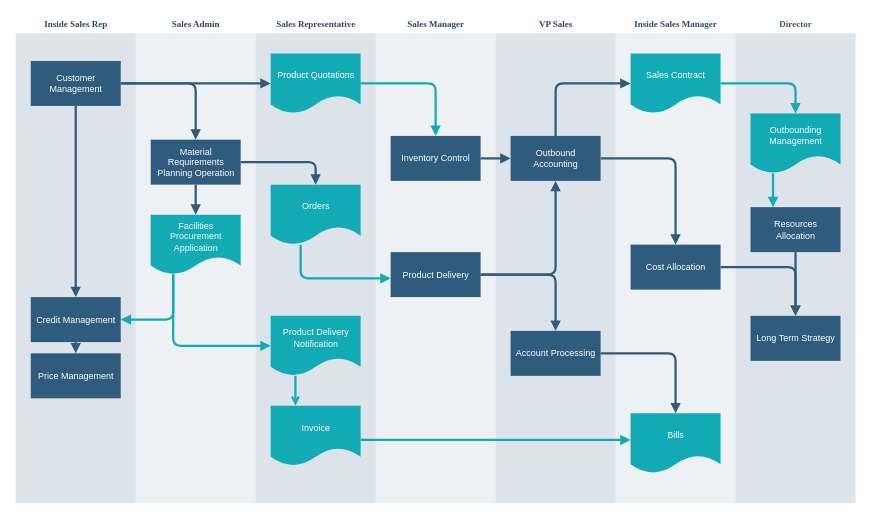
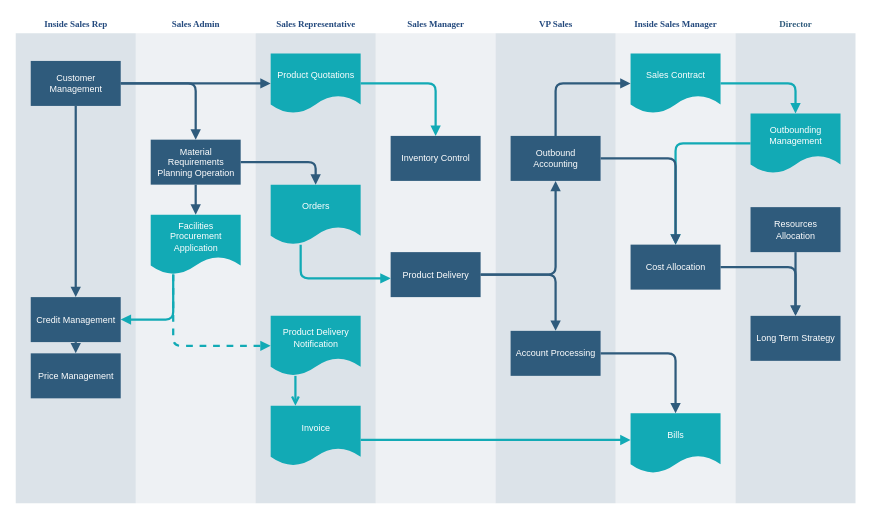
  <mxCell id="0" />
  <mxCell id="1" parent="0" />
  <mxCell id="2" value="&lt;font color=&quot;#23497d&quot;&gt;Inside Sales Rep&lt;/font&gt;" style="swimlane;whiteSpace=wrap;fillColor=none;swimlaneFillColor=#BAC8D3;fontColor=#2F5B7C;fontFamily=Tahoma;html=1;strokeColor=none;opacity=50;" parent="1" vertex="1"><mxGeometry x="20.5" y="20.5" width="160" height="650" as="geometry"><mxRectangle x="20" y="20" width="80" height="23" as="alternateBounds" /></mxGeometry></mxCell>
  <mxCell id="3" value="Customer Management" style="whiteSpace=wrap;shadow=0;fontColor=#FFFFFF;fontFamily=Helvetica;fontStyle=0;html=1;fontSize=12;plain-purple;strokeColor=none;fillColor=#2f5b7c;gradientColor=none;spacing=6;verticalAlign=middle;" parent="2" vertex="1"><mxGeometry x="20" y="60" width="120" height="60" as="geometry" /></mxCell>
  <mxCell id="4" value="Credit Management" style="whiteSpace=wrap;strokeColor=none;fillColor=#2f5b7c;shadow=0;fontColor=#FFFFFF;fontFamily=Helvetica;fontStyle=0;html=1;fontSize=12;spacing=6;verticalAlign=middle;" parent="2" vertex="1"><mxGeometry x="20" y="375" width="120" height="60" as="geometry" /></mxCell>
  <mxCell id="5" value="Price Management" style="whiteSpace=wrap;strokeColor=none;fillColor=#2f5b7c;shadow=0;fontColor=#FFFFFF;fontFamily=Helvetica;fontStyle=0;html=1;fontSize=12;spacing=6;verticalAlign=middle;" parent="2" vertex="1"><mxGeometry x="20" y="450" width="120" height="60" as="geometry" /></mxCell>
  <mxCell id="6" value="" style="edgeStyle=segmentEdgeStyle;strokeColor=#2F5B7C;strokeWidth=3;html=1;endArrow=block;endFill=1;" parent="2" source="4" target="5" edge="1"><mxGeometry width="100" height="100" relative="1" as="geometry"><mxPoint x="170" y="397.5" as="sourcePoint" /><mxPoint x="270" y="472.5" as="targetPoint" /></mxGeometry></mxCell>
  <mxCell id="7" value="" style="edgeStyle=segmentEdgeStyle;strokeColor=#2F5B7C;strokeWidth=3;html=1;endArrow=block;endFill=1;" parent="2" source="3" target="4" edge="1"><mxGeometry width="100" height="100" relative="1" as="geometry"><mxPoint x="160" y="110" as="sourcePoint" /><mxPoint x="260" y="185" as="targetPoint" /></mxGeometry></mxCell>
  <mxCell id="8" value="&lt;font color=&quot;#23497d&quot;&gt;Inside Sales Manager&lt;/font&gt;" style="swimlane;whiteSpace=wrap;fillColor=none;swimlaneFillColor=#BAC8D3;fontColor=#2F5B7C;fontFamily=Tahoma;html=1;strokeColor=none;opacity=25;" parent="1" vertex="1"><mxGeometry x="820.5" y="20.5" width="160" height="650" as="geometry"><mxRectangle x="20" y="20" width="80" height="23" as="alternateBounds" /></mxGeometry></mxCell>
  <mxCell id="9" value="Sales Contract" style="shape=document;whiteSpace=wrap;verticalAlign=middle;strokeColor=none;fillColor=#12aab5;shadow=0;fontColor=#FFFFFF;fontFamily=Helvetica;fontStyle=0;html=1;fontSize=12;spacing=6;spacingBottom=22;" parent="8" vertex="1"><mxGeometry x="20" y="50" width="120" height="80" as="geometry" /></mxCell>
  <mxCell id="10" value="Bills" style="shape=document;whiteSpace=wrap;verticalAlign=middle;strokeColor=none;fillColor=#12aab5;shadow=0;fontColor=#FFFFFF;fontFamily=Helvetica;fontStyle=0;html=1;fontSize=12;spacing=6;spacingBottom=22;" parent="8" vertex="1"><mxGeometry x="20" y="530" width="120" height="80" as="geometry" /></mxCell>
  <mxCell id="11" value="Cost Allocation" style="whiteSpace=wrap;strokeColor=none;fillColor=#2f5b7c;shadow=0;fontColor=#FFFFFF;fontFamily=Helvetica;fontStyle=0;html=1;fontSize=12;spacing=6;verticalAlign=middle;" parent="8" vertex="1"><mxGeometry x="20" y="305" width="120" height="60" as="geometry" /></mxCell>
  <mxCell id="12" value="&lt;font color=&quot;#23497d&quot;&gt;VP Sales&lt;/font&gt;" style="swimlane;whiteSpace=wrap;fillColor=none;swimlaneFillColor=#BAC8D3;fontColor=#2F5B7C;fontFamily=Tahoma;html=1;strokeColor=none;opacity=50;" parent="1" vertex="1"><mxGeometry x="660.5" y="20.5" width="160" height="650" as="geometry"><mxRectangle x="20" y="20" width="80" height="23" as="alternateBounds" /></mxGeometry></mxCell>
  <mxCell id="13" value="Outbound Accounting" style="whiteSpace=wrap;fillColor=#2f5b7c;strokeColor=none;shadow=0;fontColor=#FFFFFF;fontFamily=Helvetica;fontStyle=0;html=1;fontSize=12;spacing=6;verticalAlign=middle;" parent="12" vertex="1"><mxGeometry x="20" y="160" width="120" height="60" as="geometry" /></mxCell>
  <mxCell id="14" value="Account Processing" style="whiteSpace=wrap;strokeColor=none;fillColor=#2f5b7c;shadow=0;fontColor=#FFFFFF;fontFamily=Helvetica;fontStyle=0;html=1;fontSize=12;spacing=6;verticalAlign=middle;" parent="12" vertex="1"><mxGeometry x="20" y="420" width="120" height="60" as="geometry" /></mxCell>
  <mxCell id="15" value="&lt;font color=&quot;#23497d&quot;&gt;Sales Admin&lt;/font&gt;" style="swimlane;whiteSpace=wrap;fillColor=none;swimlaneFillColor=#BAC8D3;fontColor=#2F5B7C;fontFamily=Tahoma;html=1;strokeColor=none;opacity=25;" parent="1" vertex="1"><mxGeometry x="180.5" y="20.5" width="160" height="650" as="geometry"><mxRectangle x="20" y="20" width="80" height="23" as="alternateBounds" /></mxGeometry></mxCell>
  <mxCell id="16" value="Material Requirements Planning Operation" style="whiteSpace=wrap;shadow=0;fontColor=#FFFFFF;fontFamily=Helvetica;fontStyle=0;html=1;fontSize=12;plain-purple;strokeColor=none;fillColor=#2f5b7c;gradientColor=none;spacing=6;verticalAlign=middle;" parent="15" vertex="1"><mxGeometry x="20" y="165" width="120" height="60" as="geometry" /></mxCell>
  <mxCell id="17" value="&lt;font color=&quot;#ffffff&quot;&gt;Facilities Procurement&lt;br&gt;Application&lt;/font&gt;&lt;br&gt; " style="shape=document;whiteSpace=wrap;verticalAlign=middle;strokeColor=none;fillColor=#12aab5;shadow=0;fontColor=#FFFFFF;fontFamily=Helvetica;fontStyle=0;html=1;fontSize=12;spacing=6;spacingBottom=22;" parent="15" vertex="1"><mxGeometry x="20" y="265" width="120" height="80" as="geometry" /></mxCell>
  <mxCell id="18" value="" style="edgeStyle=segmentEdgeStyle;strokeColor=#2F5B7C;strokeWidth=3;html=1;endArrow=block;endFill=1;" parent="15" source="16" target="17" edge="1"><mxGeometry width="100" height="100" relative="1" as="geometry"><mxPoint x="-10" y="100" as="sourcePoint" /><mxPoint x="90" y="175" as="targetPoint" /></mxGeometry></mxCell>
  <mxCell id="19" value="&lt;font color=&quot;#23497d&quot;&gt;Sales Representative&lt;/font&gt;" style="swimlane;whiteSpace=wrap;fillColor=none;swimlaneFillColor=#BAC8D3;fontColor=#2F5B7C;fontFamily=Tahoma;html=1;strokeColor=none;opacity=50;" parent="1" vertex="1"><mxGeometry x="340.5" y="20.5" width="160" height="650" as="geometry"><mxRectangle x="20" y="20" width="80" height="23" as="alternateBounds" /></mxGeometry></mxCell>
  <mxCell id="20" value="Product Quotations" style="shape=document;whiteSpace=wrap;verticalAlign=middle;strokeColor=none;fillColor=#12aab5;shadow=0;fontColor=#FFFFFF;fontFamily=Helvetica;fontStyle=0;html=1;fontSize=12;spacing=6;spacingBottom=22;" parent="19" vertex="1"><mxGeometry x="20" y="50" width="120" height="80" as="geometry" /></mxCell>
  <mxCell id="21" value="Orders" style="shape=document;whiteSpace=wrap;verticalAlign=middle;strokeColor=none;fillColor=#12aab5;shadow=0;fontColor=#FFFFFF;fontFamily=Helvetica;fontStyle=0;html=1;fontSize=12;spacing=6;spacingBottom=22;" parent="19" vertex="1"><mxGeometry x="20" y="225" width="120" height="80" as="geometry" /></mxCell>
  <mxCell id="22" value="Product Delivery Notification" style="shape=document;whiteSpace=wrap;strokeColor=none;fillColor=#12aab5;shadow=0;fontColor=#FFFFFF;fontFamily=Helvetica;fontStyle=0;html=1;fontSize=12;verticalAlign=middle;spacing=6;spacingBottom=22;" parent="19" vertex="1"><mxGeometry x="20" y="400" width="120" height="80" as="geometry" /></mxCell>
  <mxCell id="23" value="Invoice" style="shape=document;whiteSpace=wrap;verticalAlign=middle;strokeColor=none;fillColor=#12aab5;shadow=0;fontColor=#FFFFFF;fontFamily=Helvetica;fontStyle=0;html=1;fontSize=12;spacing=6;spacingBottom=22;" parent="19" vertex="1"><mxGeometry x="20" y="520" width="120" height="80" as="geometry" /></mxCell>
  <mxCell id="24" value="" style="edgeStyle=segmentEdgeStyle;strokeColor=#12AAB5;strokeWidth=3;html=1;endArrow=open;endFill=1;" parent="19" source="22" target="23" edge="1"><mxGeometry width="100" height="100" relative="1" as="geometry"><mxPoint x="-80" y="375" as="sourcePoint" /><mxPoint x="60" y="490" as="targetPoint" /><Array as="points"><mxPoint x="53" y="501" /><mxPoint x="53" y="501" /></Array></mxGeometry></mxCell>
  <mxCell id="25" value="&lt;font color=&quot;#23497d&quot;&gt;Sales Manager&lt;/font&gt;" style="swimlane;whiteSpace=wrap;fillColor=none;swimlaneFillColor=#BAC8D3;fontColor=#2F5B7C;fontFamily=Tahoma;html=1;strokeColor=none;opacity=25;" parent="1" vertex="1"><mxGeometry x="500.5" y="20.5" width="160" height="650" as="geometry"><mxRectangle x="20" y="20" width="80" height="23" as="alternateBounds" /></mxGeometry></mxCell>
  <mxCell id="26" value="Inventory Control" style="whiteSpace=wrap;strokeColor=none;fillColor=#2f5b7c;shadow=0;fontColor=#FFFFFF;fontFamily=Helvetica;fontStyle=0;html=1;fontSize=12;spacing=6;verticalAlign=middle;" parent="25" vertex="1"><mxGeometry x="20" y="160" width="120" height="60" as="geometry" /></mxCell>
  <mxCell id="27" value="Product Delivery" style="whiteSpace=wrap;strokeColor=none;fillColor=#2f5b7c;shadow=0;fontColor=#FFFFFF;fontFamily=Helvetica;fontStyle=0;html=1;fontSize=12;spacing=6;verticalAlign=middle;" parent="25" vertex="1"><mxGeometry x="20" y="315" width="120" height="60" as="geometry" /></mxCell>
  <mxCell id="28" value="Director" style="swimlane;whiteSpace=wrap;fillColor=none;swimlaneFillColor=#BAC8D3;fontColor=#2F5B7C;fontFamily=Tahoma;html=1;strokeColor=none;opacity=50;" parent="1" vertex="1"><mxGeometry x="980.5" y="20.5" width="160" height="650" as="geometry"><mxRectangle x="20" y="20" width="80" height="23" as="alternateBounds" /></mxGeometry></mxCell>
  <mxCell id="29" value="Outbounding Management" style="shape=document;whiteSpace=wrap;verticalAlign=middle;strokeColor=none;fillColor=#12aab5;shadow=0;fontColor=#FFFFFF;fontFamily=Helvetica;fontStyle=0;html=1;fontSize=12;spacing=6;spacingBottom=22;" parent="28" vertex="1"><mxGeometry x="20" y="130" width="120" height="80" as="geometry" /></mxCell>
  <mxCell id="30" value="Resources Allocation" style="whiteSpace=wrap;strokeColor=none;fillColor=#2f5b7c;shadow=0;fontColor=#FFFFFF;fontFamily=Helvetica;fontStyle=0;html=1;fontSize=12;spacing=6;verticalAlign=middle;" parent="28" vertex="1"><mxGeometry x="20" y="255" width="120" height="60" as="geometry" /></mxCell>
  <mxCell id="31" value="Long Term Strategy" style="whiteSpace=wrap;strokeColor=none;fillColor=#2f5b7c;shadow=0;fontColor=#FFFFFF;fontFamily=Helvetica;fontStyle=0;html=1;fontSize=12;spacing=6;verticalAlign=middle;" parent="28" vertex="1"><mxGeometry x="20" y="400" width="120" height="60" as="geometry" /></mxCell>
  <mxCell id="32" value="" style="edgeStyle=segmentEdgeStyle;strokeColor=#2F5B7C;strokeWidth=3;html=1;endArrow=block;endFill=1;" parent="28" source="30" target="31" edge="1"><mxGeometry width="100" height="100" relative="1" as="geometry"><mxPoint x="30" y="570" as="sourcePoint" /><mxPoint x="130" y="470" as="targetPoint" /></mxGeometry></mxCell>
- <mxCell id="33" value="" style="edgeStyle=segmentEdgeStyle;entryX=0.25;entryY=0;strokeColor=#12AAB5;strokeWidth=3;html=1;endArrow=block;endFill=1;" parent="28" source="29" target="30" edge="1"><mxGeometry width="100" height="100" relative="1" as="geometry"><mxPoint x="-120" y="260" as="sourcePoint" /><mxPoint x="-20" y="160" as="targetPoint" /></mxGeometry></mxCell>
+ <mxCell id="33" value="" style="edgeStyle=segmentEdgeStyle;strokeColor=#12AAB5;strokeWidth=3;html=1;endArrow=block;endFill=1;" parent="28" source="29" target="11" edge="1"><mxGeometry width="100" height="100" relative="1" as="geometry"><mxPoint x="-120" y="260" as="sourcePoint" /><mxPoint x="-20" y="160" as="targetPoint" /></mxGeometry></mxCell>
  <mxCell id="34" value="" style="edgeStyle=segmentEdgeStyle;strokeColor=#2F5B7C;strokeWidth=3;html=1;endArrow=block;endFill=1;" parent="1" source="3" target="16" edge="1"><mxGeometry x="164.5" y="178.5" width="100" height="100" as="geometry"><mxPoint x="220.5" y="180.5" as="sourcePoint" /><mxPoint x="320.5" y="80.5" as="targetPoint" /></mxGeometry></mxCell>
  <mxCell id="35" value="" style="edgeStyle=segmentEdgeStyle;strokeColor=#12AAB5;strokeWidth=3;html=1;endArrow=block;endFill=1;" parent="1" source="17" target="4" edge="1"><mxGeometry x="164.5" y="433.5" width="100" height="100" as="geometry"><mxPoint x="270.5" y="255.5" as="sourcePoint" /><mxPoint x="270.5" y="295.5" as="targetPoint" /><Array as="points"><mxPoint x="230.5" y="425.5" /></Array></mxGeometry></mxCell>
  <mxCell id="36" value="" style="edgeStyle=segmentEdgeStyle;strokeColor=#2F5B7C;strokeWidth=3;html=1;endArrow=block;endFill=1;" parent="1" source="3" target="20" edge="1"><mxGeometry x="164.5" y="178.5" width="100" height="100" as="geometry"><mxPoint x="170.5" y="120.5" as="sourcePoint" /><mxPoint x="270.5" y="195.5" as="targetPoint" /></mxGeometry></mxCell>
- <mxCell id="37" value="" style="edgeStyle=segmentEdgeStyle;strokeColor=#12AAB5;strokeWidth=3;html=1;endArrow=block;endFill=1;" parent="1" source="17" target="22" edge="1"><mxGeometry x="234.5" y="433.5" width="100" height="100" as="geometry"><mxPoint x="380.5" y="750.5" as="sourcePoint" /><mxPoint x="480.5" y="650.5" as="targetPoint" /><Array as="points"><mxPoint x="230.5" y="460.5" /></Array></mxGeometry></mxCell>
+ <mxCell id="37" value="" style="edgeStyle=segmentEdgeStyle;strokeColor=#12AAB5;strokeWidth=3;html=1;endArrow=block;endFill=1;dashed=1;" parent="1" source="17" target="22" edge="1"><mxGeometry x="234.5" y="433.5" width="100" height="100" as="geometry"><mxPoint x="380.5" y="750.5" as="sourcePoint" /><mxPoint x="480.5" y="650.5" as="targetPoint" /><Array as="points"><mxPoint x="230.5" y="460.5" /></Array></mxGeometry></mxCell>
  <mxCell id="38" value="" style="edgeStyle=elbowEdgeStyle;elbow=vertical;strokeColor=#12AAB5;strokeWidth=3;html=1;endArrow=block;endFill=1;" parent="1" source="23" target="10" edge="1"><mxGeometry x="484.5" y="623.5" width="100" height="100" as="geometry"><mxPoint x="540.5" y="550.5" as="sourcePoint" /><mxPoint x="640.5" y="450.5" as="targetPoint" /></mxGeometry></mxCell>
  <mxCell id="39" value="" style="edgeStyle=segmentEdgeStyle;strokeColor=#2F5B7C;strokeWidth=3;html=1;endArrow=block;endFill=1;" parent="1" source="16" target="21" edge="1"><mxGeometry x="324.5" y="283.5" width="100" height="100" as="geometry"><mxPoint x="450.5" y="230.5" as="sourcePoint" /><mxPoint x="550.5" y="130.5" as="targetPoint" /><Array as="points" /></mxGeometry></mxCell>
  <mxCell id="40" value="" style="edgeStyle=segmentEdgeStyle;strokeColor=#12AAB5;strokeWidth=3;html=1;endArrow=block;endFill=1;" parent="1" source="20" target="26" edge="1"><mxGeometry x="484.5" y="178.5" width="100" height="100" as="geometry"><mxPoint x="440.5" y="180.5" as="sourcePoint" /><mxPoint x="540.5" y="80.5" as="targetPoint" /></mxGeometry></mxCell>
- <mxCell id="41" value="" style="edgeStyle=none;strokeColor=#2F5B7C;strokeWidth=3;html=1;endArrow=block;endFill=1;" parent="1" source="26" target="13" edge="1"><mxGeometry x="644.5" y="278.5" width="100" height="100" as="geometry"><mxPoint x="680.5" y="390.5" as="sourcePoint" /><mxPoint x="780.5" y="290.5" as="targetPoint" /></mxGeometry></mxCell>
  <mxCell id="42" value="" style="edgeStyle=segmentEdgeStyle;strokeColor=#12AAB5;strokeWidth=3;html=1;endArrow=block;endFill=1;" parent="1" source="21" target="27" edge="1"><mxGeometry x="404.5" y="393.5" width="100" height="100" as="geometry"><mxPoint x="520.5" y="420.5" as="sourcePoint" /><mxPoint x="620.5" y="320.5" as="targetPoint" /><Array as="points"><mxPoint x="400.5" y="370.5" /></Array></mxGeometry></mxCell>
  <mxCell id="43" value="" style="edgeStyle=segmentEdgeStyle;strokeColor=#2F5B7C;strokeWidth=3;html=1;endArrow=block;endFill=1;" parent="1" source="27" target="13" edge="1"><mxGeometry x="644.5" y="308.5" width="100" height="100" as="geometry"><mxPoint x="640.5" y="370.5" as="sourcePoint" /><mxPoint x="740.5" y="270.5" as="targetPoint" /></mxGeometry></mxCell>
  <mxCell id="44" value="" style="edgeStyle=segmentEdgeStyle;strokeColor=#2F5B7C;strokeWidth=3;html=1;endArrow=block;endFill=1;" parent="1" source="27" target="14" edge="1"><mxGeometry x="644.5" y="433.5" width="100" height="100" as="geometry"><mxPoint x="510.5" y="520.5" as="sourcePoint" /><mxPoint x="610.5" y="420.5" as="targetPoint" /></mxGeometry></mxCell>
  <mxCell id="45" value="" style="edgeStyle=segmentEdgeStyle;strokeColor=#2F5B7C;strokeWidth=3;html=1;endArrow=block;endFill=1;" parent="1" source="13" target="9" edge="1"><mxGeometry x="744.5" y="178.5" width="100" height="100" as="geometry"><mxPoint x="860.5" y="310.5" as="sourcePoint" /><mxPoint x="960.5" y="210.5" as="targetPoint" /><Array as="points"><mxPoint x="740.5" y="110.5" /></Array></mxGeometry></mxCell>
  <mxCell id="46" value="" style="edgeStyle=segmentEdgeStyle;strokeColor=#2F5B7C;strokeWidth=3;html=1;endArrow=block;endFill=1;" parent="1" source="13" target="11" edge="1"><mxGeometry x="804.5" y="278.5" width="100" height="100" as="geometry"><mxPoint x="850.5" y="320.5" as="sourcePoint" /><mxPoint x="950.5" y="220.5" as="targetPoint" /></mxGeometry></mxCell>
  <mxCell id="47" value="" style="edgeStyle=segmentEdgeStyle;strokeColor=#2F5B7C;strokeWidth=3;html=1;endArrow=block;endFill=1;" parent="1" source="14" target="10" edge="1"><mxGeometry x="804.5" y="538.5" width="100" height="100" as="geometry"><mxPoint x="880.5" y="510.5" as="sourcePoint" /><mxPoint x="980.5" y="410.5" as="targetPoint" /></mxGeometry></mxCell>
  <mxCell id="48" value="" style="edgeStyle=segmentEdgeStyle;strokeColor=#2F5B7C;strokeWidth=3;html=1;endArrow=block;endFill=1;" parent="1" source="11" target="31" edge="1"><mxGeometry x="964.5" y="423.5" width="100" height="100" as="geometry"><mxPoint x="1090.5" y="430.5" as="sourcePoint" /><mxPoint x="1190.5" y="330.5" as="targetPoint" /></mxGeometry></mxCell>
  <mxCell id="49" value="" style="edgeStyle=segmentEdgeStyle;strokeColor=#12AAB5;strokeWidth=3;html=1;endArrow=block;endFill=1;" parent="1" source="9" target="29" edge="1"><mxGeometry x="964.5" y="178.5" width="100" height="100" as="geometry"><mxPoint x="850.5" y="280.5" as="sourcePoint" /><mxPoint x="950.5" y="180.5" as="targetPoint" /></mxGeometry></mxCell>
